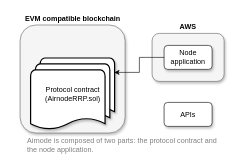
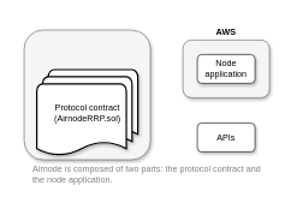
  <mxCell id="0" />
  <mxCell id="1" parent="0" />
  <mxCell id="2" value="" style="rounded=1;whiteSpace=wrap;html=1;fillColor=#f5f5f5;strokeColor=#666666;fontColor=#333333;shadow=1;" vertex="1" parent="1"><mxGeometry x="253" y="55" width="120" height="80" as="geometry" /></mxCell>
  <mxCell id="3" value="APIs" style="rounded=1;whiteSpace=wrap;html=1;shadow=1;" vertex="1" parent="1"><mxGeometry x="273" y="170" width="80" height="40" as="geometry" /></mxCell>
  <mxCell id="4" value="Node application" style="rounded=1;whiteSpace=wrap;html=1;shadow=1;" vertex="1" parent="1"><mxGeometry x="273" y="75" width="80" height="40" as="geometry" /></mxCell>
  <mxCell id="5" value="" style="rounded=1;whiteSpace=wrap;html=1;fillColor=#f5f5f5;strokeColor=#666666;fontColor=#333333;shadow=1;" vertex="1" parent="1"><mxGeometry x="33" y="41" width="175" height="180" as="geometry" /></mxCell>
- <mxCell id="6" value="&lt;b&gt;EVM compatible blockchain&lt;/b&gt;" style="text;html=1;strokeColor=none;fillColor=none;align=center;verticalAlign=middle;whiteSpace=wrap;rounded=0;" vertex="1" parent="1"><mxGeometry x="20.5" y="20" width="200" height="20" as="geometry" /></mxCell>
- <mxCell id="7" style="edgeStyle=orthogonalEdgeStyle;rounded=0;orthogonalLoop=1;jettySize=auto;html=1;exitX=0.996;exitY=0.2;exitDx=0;exitDy=0;exitPerimeter=0;entryX=0;entryY=0.5;entryDx=0;entryDy=0;startArrow=classic;startFill=1;strokeColor=#000000;endArrow=none;endFill=0;" edge="1" parent="1" source="8" target="4"><mxGeometry relative="1" as="geometry" /></mxCell>
  <mxCell id="8" value="Protocol contract&lt;br&gt;(AirnodeRRP.sol)" style="strokeWidth=2;html=1;shape=mxgraph.flowchart.multi-document;whiteSpace=wrap;shadow=1;" vertex="1" parent="1"><mxGeometry x="50.5" y="96" width="140" height="120" as="geometry" /></mxCell>
  <mxCell id="9" value="&lt;b&gt;AWS&lt;/b&gt;" style="text;html=1;strokeColor=none;fillColor=none;align=center;verticalAlign=middle;whiteSpace=wrap;rounded=0;" vertex="1" parent="1"><mxGeometry x="293" y="34" width="40" height="20" as="geometry" /></mxCell>
  <mxCell id="10" value="&lt;font color=&quot;#808080&quot;&gt;Airnode is composed of two parts: the protocol contract and the node application.&lt;/font&gt;" style="text;html=1;strokeColor=none;fillColor=none;align=left;verticalAlign=middle;whiteSpace=wrap;rounded=0;" vertex="1" parent="1"><mxGeometry x="43" y="231" width="330" height="20" as="geometry" /></mxCell>
